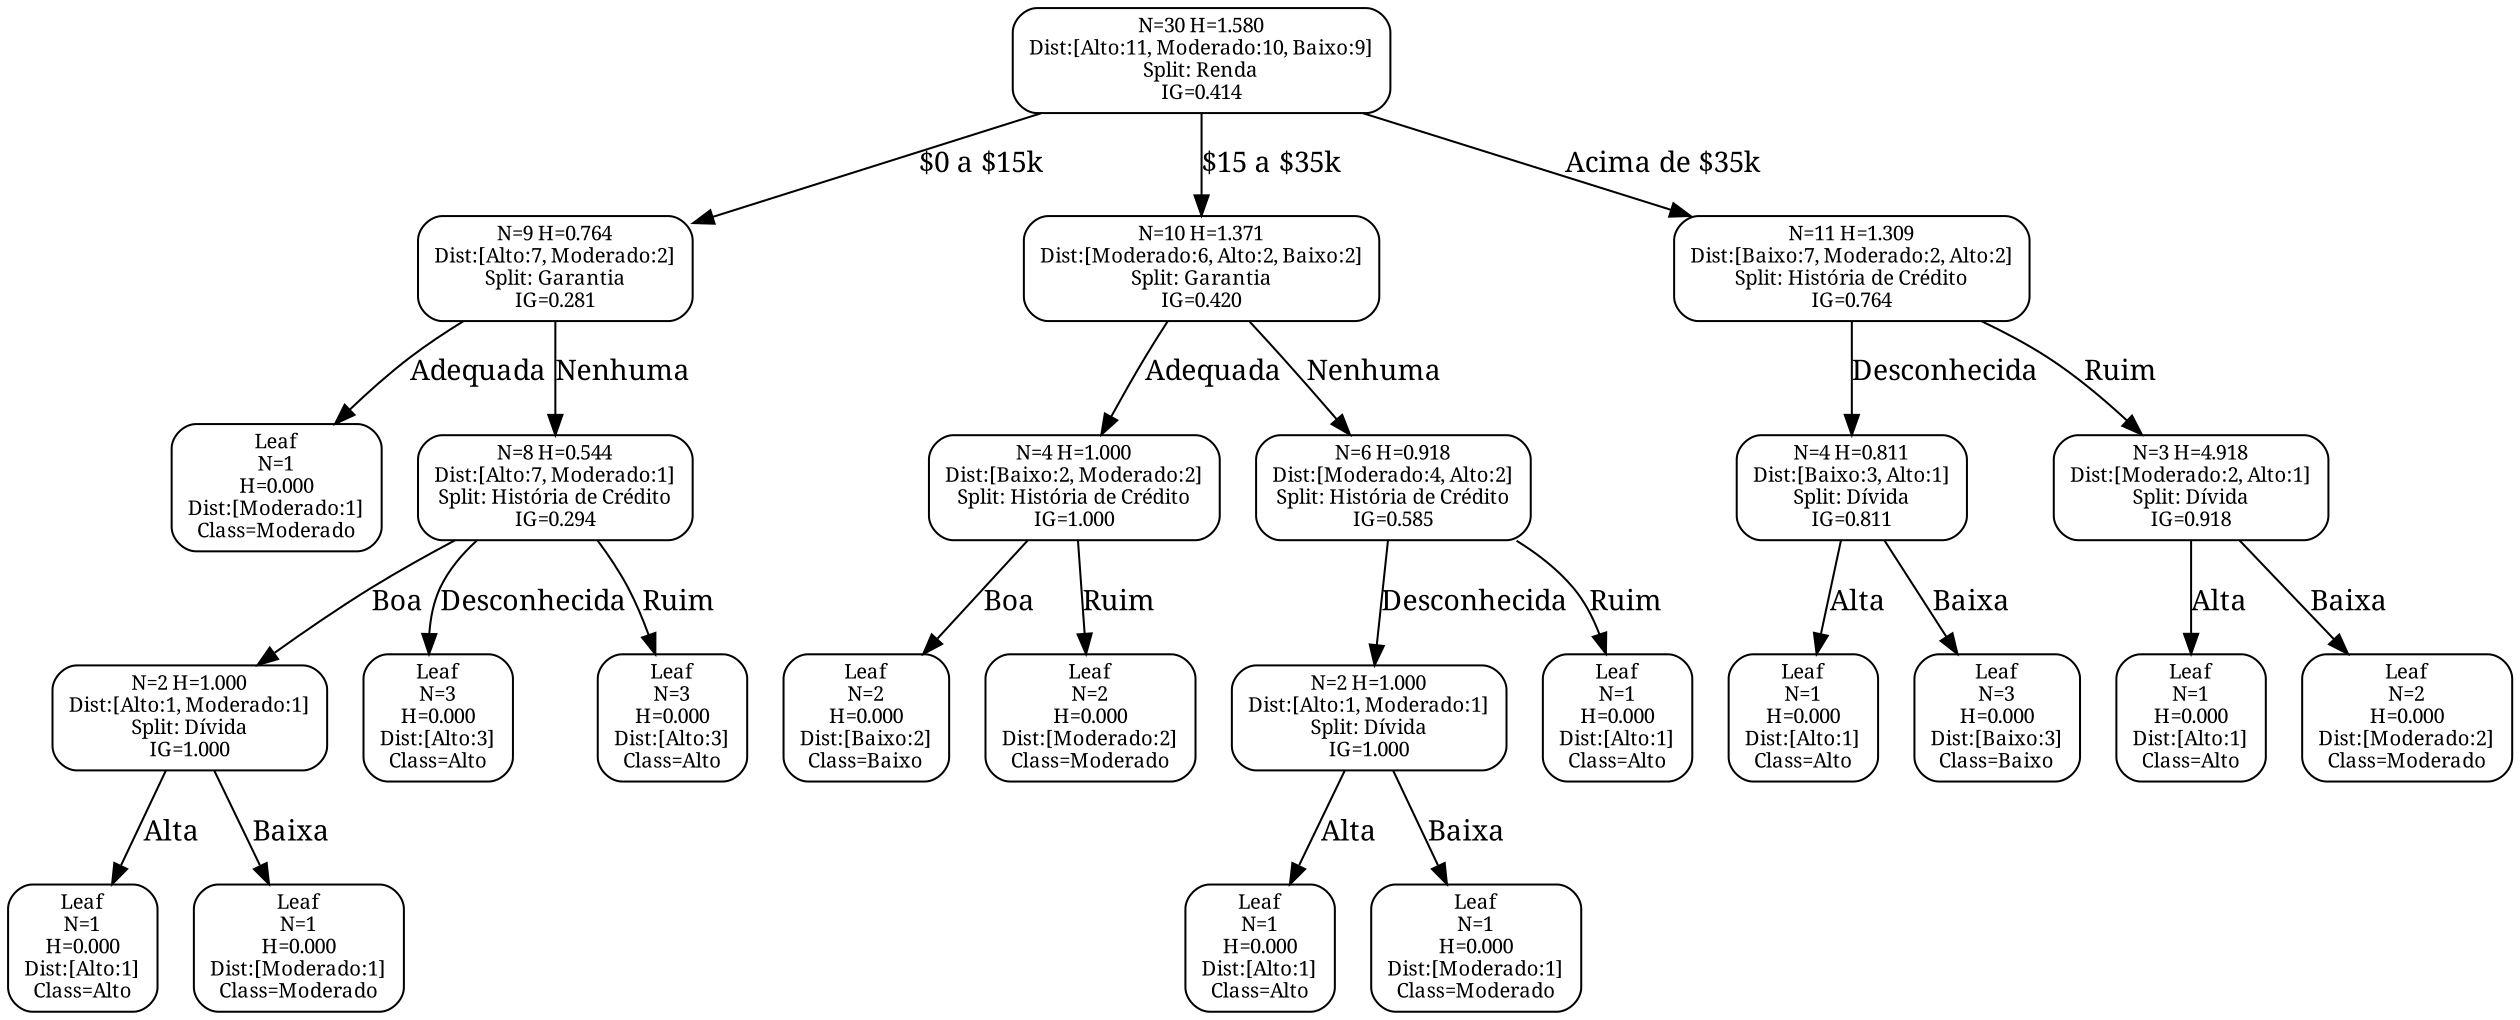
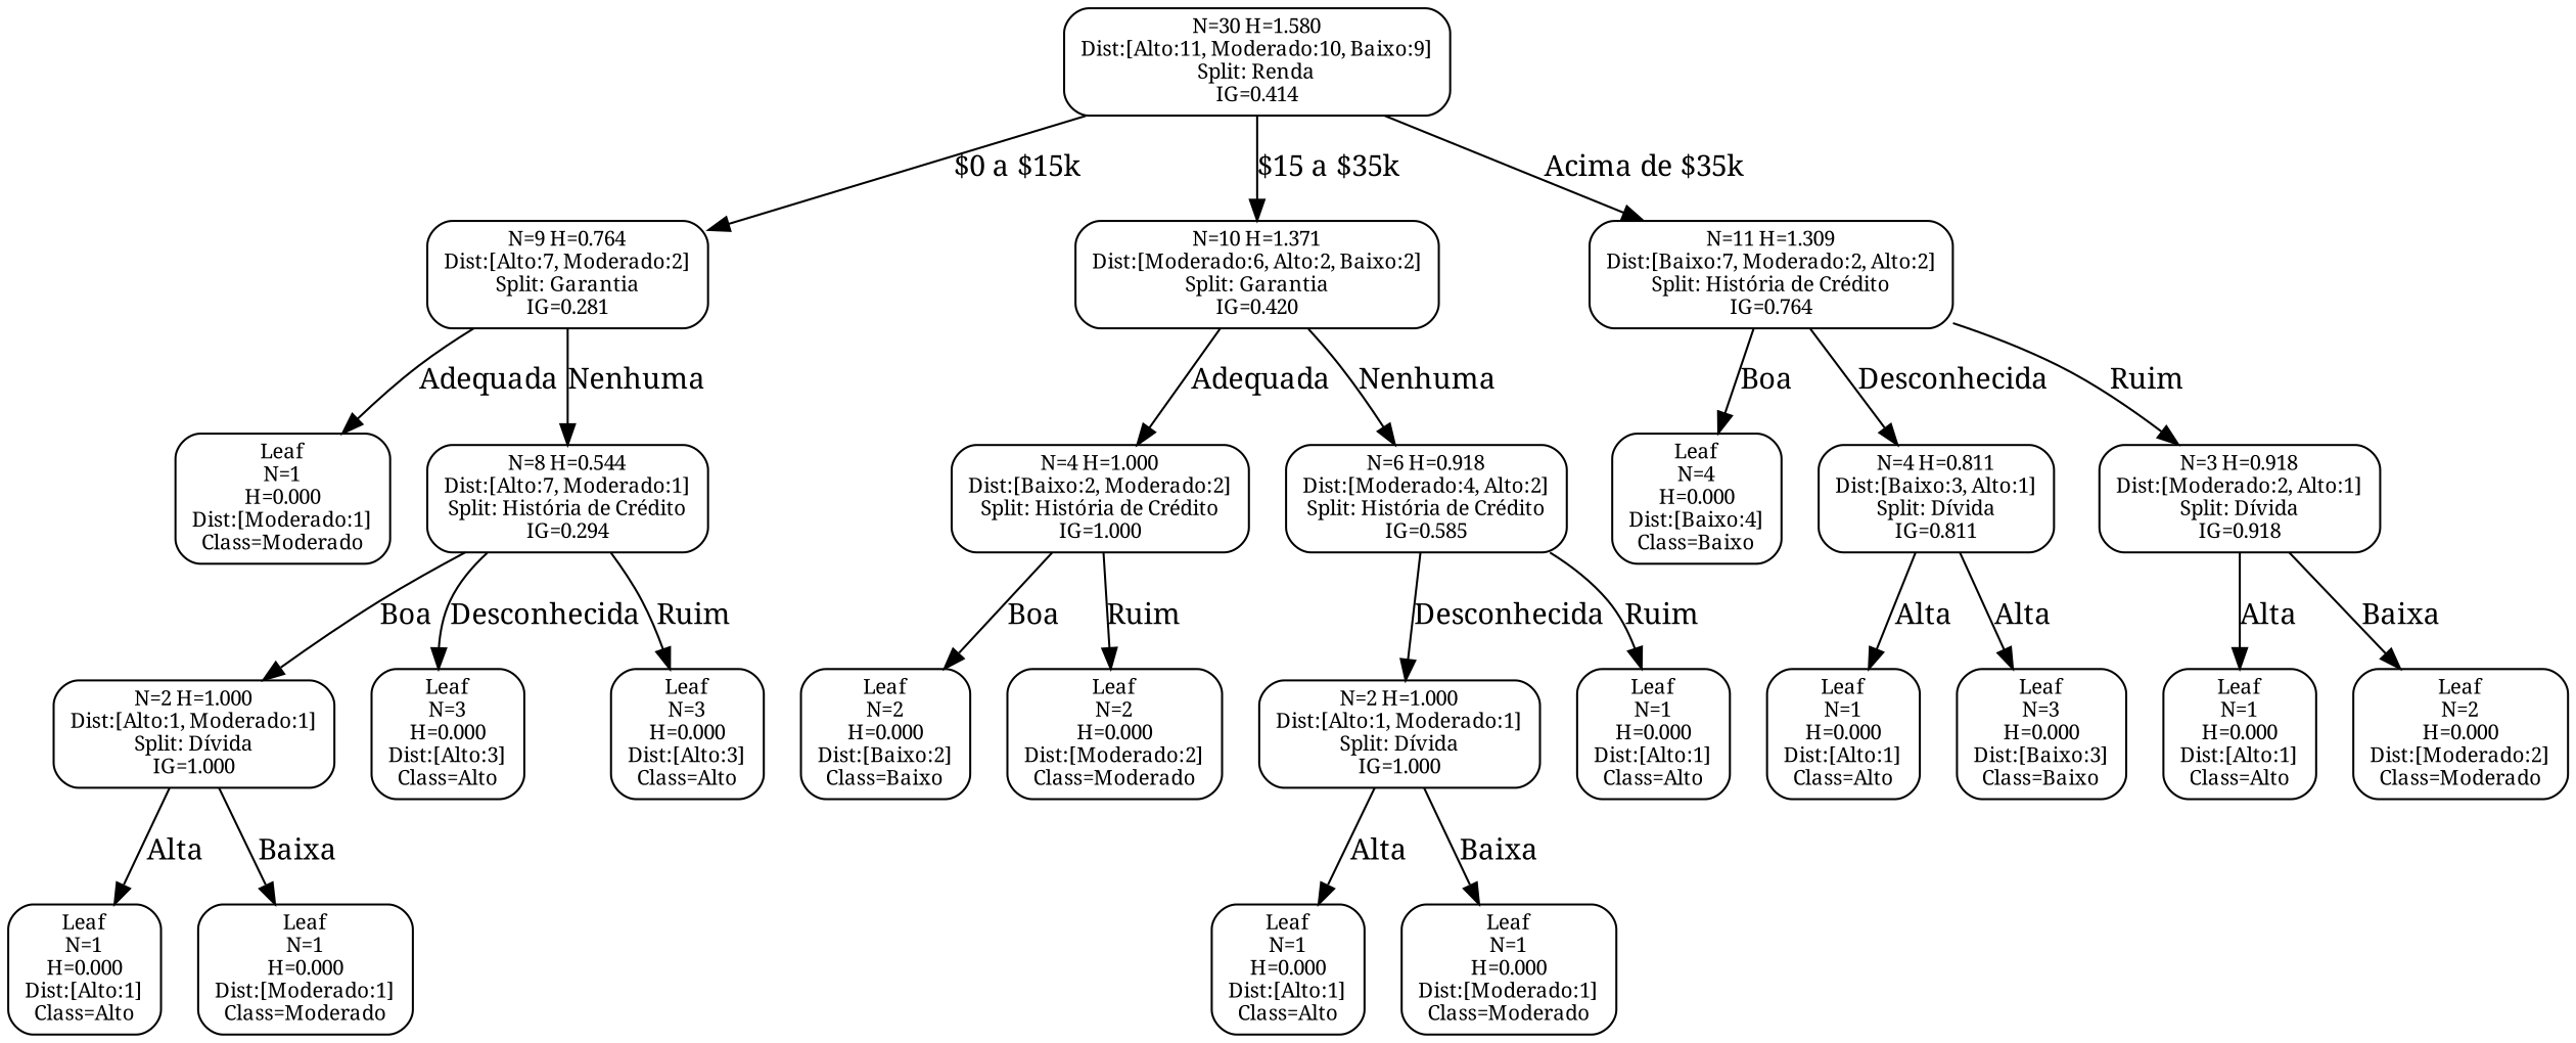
  digraph {
    fontname="Noto Serif"
    node [fontname="Noto Serif" fontsize=10 shape=box style=rounded]
    edge [fontname="Noto Serif"]
    n1 [label="N=30 H=1.580\nDist:[Alto:11, Moderado:10, Baixo:9]\nSplit: Renda\nIG=0.414"]
    n2 [label="N=9 H=0.764\nDist:[Alto:7, Moderado:2]\nSplit: Garantia\nIG=0.281"]
    n3 [label="N=10 H=1.371\nDist:[Moderado:6, Alto:2, Baixo:2]\nSplit: Garantia\nIG=0.420"]
    n4 [label="N=11 H=1.309\nDist:[Baixo:7, Moderado:2, Alto:2]\nSplit: História de Crédito\nIG=0.764"]
    n5 [label="Leaf\nN=1\nH=0.000\nDist:[Moderado:1]\nClass=Moderado"]
    n6 [label="N=8 H=0.544\nDist:[Alto:7, Moderado:1]\nSplit: História de Crédito\nIG=0.294"]
    n7 [label="N=4 H=1.000\nDist:[Baixo:2, Moderado:2]\nSplit: História de Crédito\nIG=1.000"]
    n8 [label="N=6 H=0.918\nDist:[Moderado:4, Alto:2]\nSplit: História de Crédito\nIG=0.585"]
+   n9 [label="Leaf\nN=4\nH=0.000\nDist:[Baixo:4]\nClass=Baixo"]
    n10 [label="N=4 H=0.811\nDist:[Baixo:3, Alto:1]\nSplit: Dívida\nIG=0.811"]
-   n11 [label="N=3 H=4.918\nDist:[Moderado:2, Alto:1]\nSplit: Dívida\nIG=0.918"]
+   n11 [label="N=3 H=0.918\nDist:[Moderado:2, Alto:1]\nSplit: Dívida\nIG=0.918"]
    n12 [label="N=2 H=1.000\nDist:[Alto:1, Moderado:1]\nSplit: Dívida\nIG=1.000"]
    n13 [label="Leaf\nN=3\nH=0.000\nDist:[Alto:3]\nClass=Alto"]
    n14 [label="Leaf\nN=3\nH=0.000\nDist:[Alto:3]\nClass=Alto"]
    n15 [label="Leaf\nN=1\nH=0.000\nDist:[Alto:1]\nClass=Alto"]
    n16 [label="Leaf\nN=1\nH=0.000\nDist:[Moderado:1]\nClass=Moderado"]
    n17 [label="Leaf\nN=2\nH=0.000\nDist:[Baixo:2]\nClass=Baixo"]
    n18 [label="Leaf\nN=2\nH=0.000\nDist:[Moderado:2]\nClass=Moderado"]
    n19 [label="N=2 H=1.000\nDist:[Alto:1, Moderado:1]\nSplit: Dívida\nIG=1.000"]
    n20 [label="Leaf\nN=1\nH=0.000\nDist:[Alto:1]\nClass=Alto"]
    n21 [label="Leaf\nN=1\nH=0.000\nDist:[Alto:1]\nClass=Alto"]
    n22 [label="Leaf\nN=1\nH=0.000\nDist:[Moderado:1]\nClass=Moderado"]
    n23 [label="Leaf\nN=1\nH=0.000\nDist:[Alto:1]\nClass=Alto"]
    n24 [label="Leaf\nN=3\nH=0.000\nDist:[Baixo:3]\nClass=Baixo"]
    n25 [label="Leaf\nN=1\nH=0.000\nDist:[Alto:1]\nClass=Alto"]
    n26 [label="Leaf\nN=2\nH=0.000\nDist:[Moderado:2]\nClass=Moderado"]
    n1 -> n2 [label="$0 a $15k"]
    n1 -> n3 [label="$15 a $35k"]
    n1 -> n4 [label="Acima de $35k"]
    n2 -> n5 [label=Adequada]
    n2 -> n6 [label=Nenhuma]
    n3 -> n7 [label=Adequada]
    n3 -> n8 [label=Nenhuma]
+   n4 -> n9 [label=Boa]
    n4 -> n10 [label=Desconhecida]
    n4 -> n11 [label=Ruim]
    n6 -> n12 [label=Boa]
    n6 -> n13 [label=Desconhecida]
    n6 -> n14 [label=Ruim]
    n7 -> n17 [label=Boa]
    n7 -> n18 [label=Ruim]
    n8 -> n19 [label=Desconhecida]
    n8 -> n20 [label=Ruim]
    n10 -> n23 [label=Alta]
-   n10 -> n24 [label=Baixa]
+   n10 -> n24 [label=Alta]
    n11 -> n25 [label=Alta]
    n11 -> n26 [label=Baixa]
    n12 -> n15 [label=Alta]
    n12 -> n16 [label=Baixa]
    n19 -> n21 [label=Alta]
    n19 -> n22 [label=Baixa]
  }
